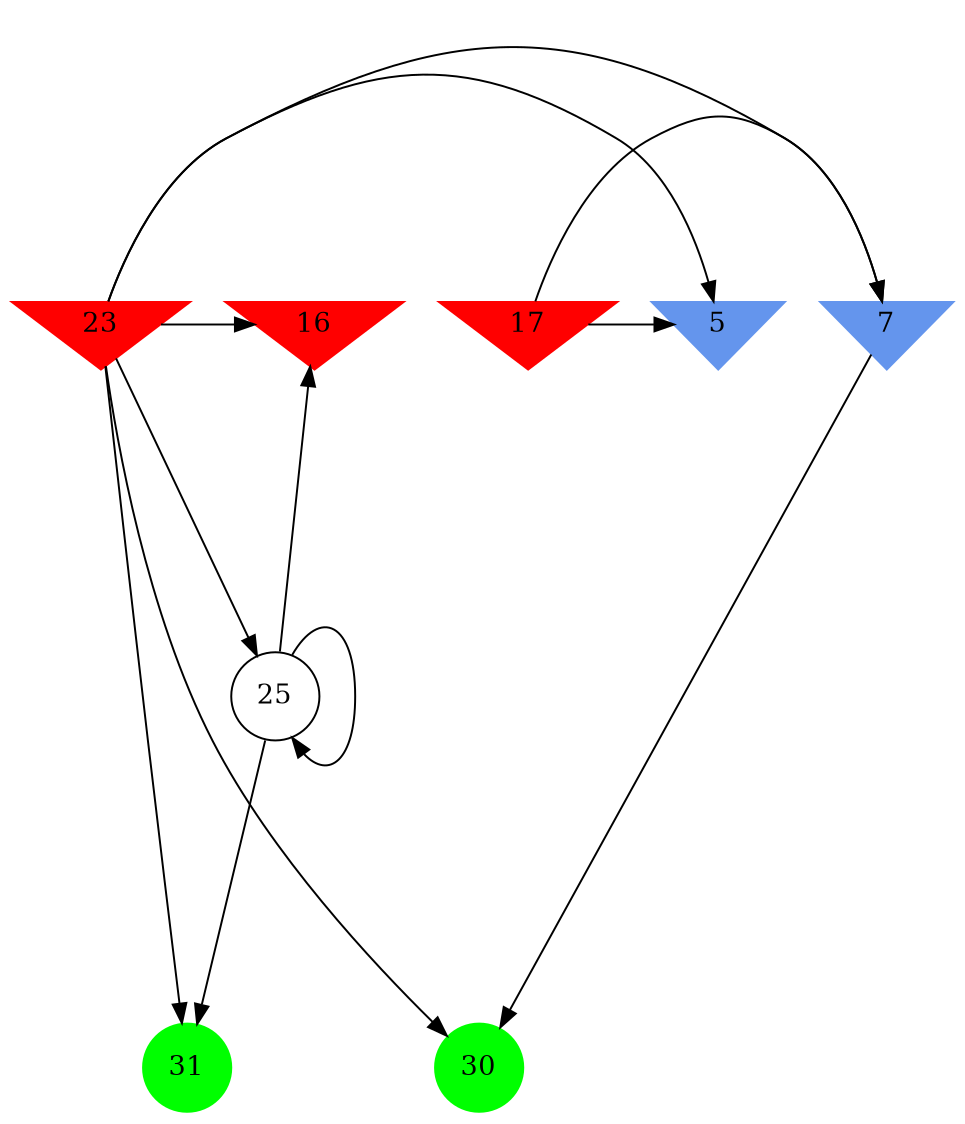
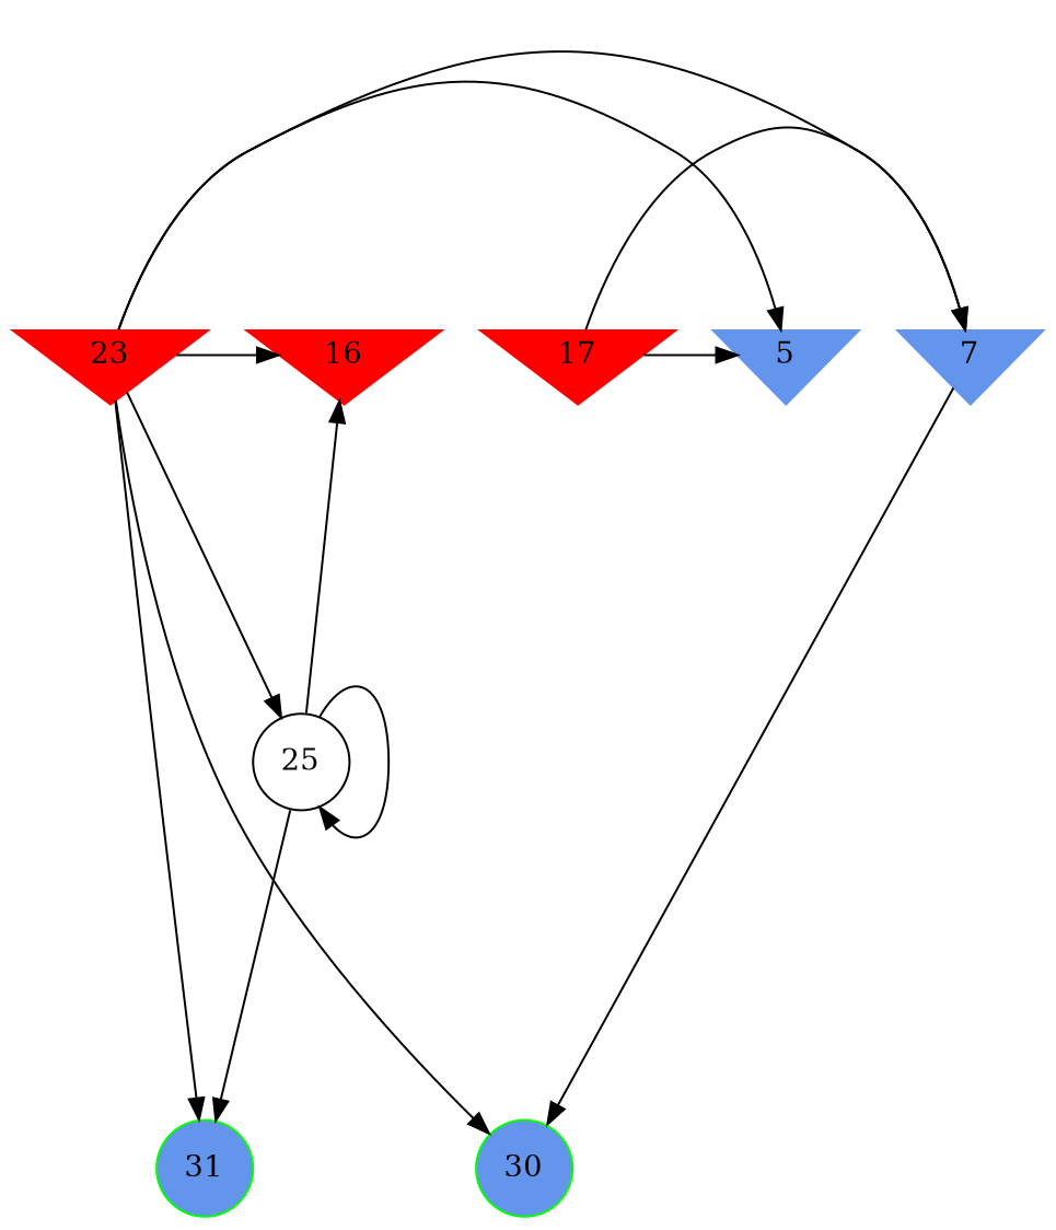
  digraph {
    ranksep=2.0
    node [color=red shape=invtriangle style=filled]
    5 [color=cornflowerblue]
    7 [color=cornflowerblue]
    16
    17
    23
    25 [color=black shape=circle style=""]
-   30 [color=green shape=circle]
-   31 [color=green shape=circle]
+   30 [color=green shape=circle fillcolor=cornflowerblue]
+   31 [color=green shape=circle fillcolor=cornflowerblue]
    subgraph sub_1 {
      rank=same
      5
      7
      16
      17
      23
    }
    subgraph sub_2 {
      rank=same
      25
    }
    subgraph sub_3 {
      rank=same
      30
      31
    }
    7 -> 30
    17 -> 5
    17 -> 7
    23 -> 5
    23 -> 7
    23 -> 16
    23 -> 25
    23 -> 30
    23 -> 31
    25 -> 16
    25 -> 25
    25 -> 31
  }
